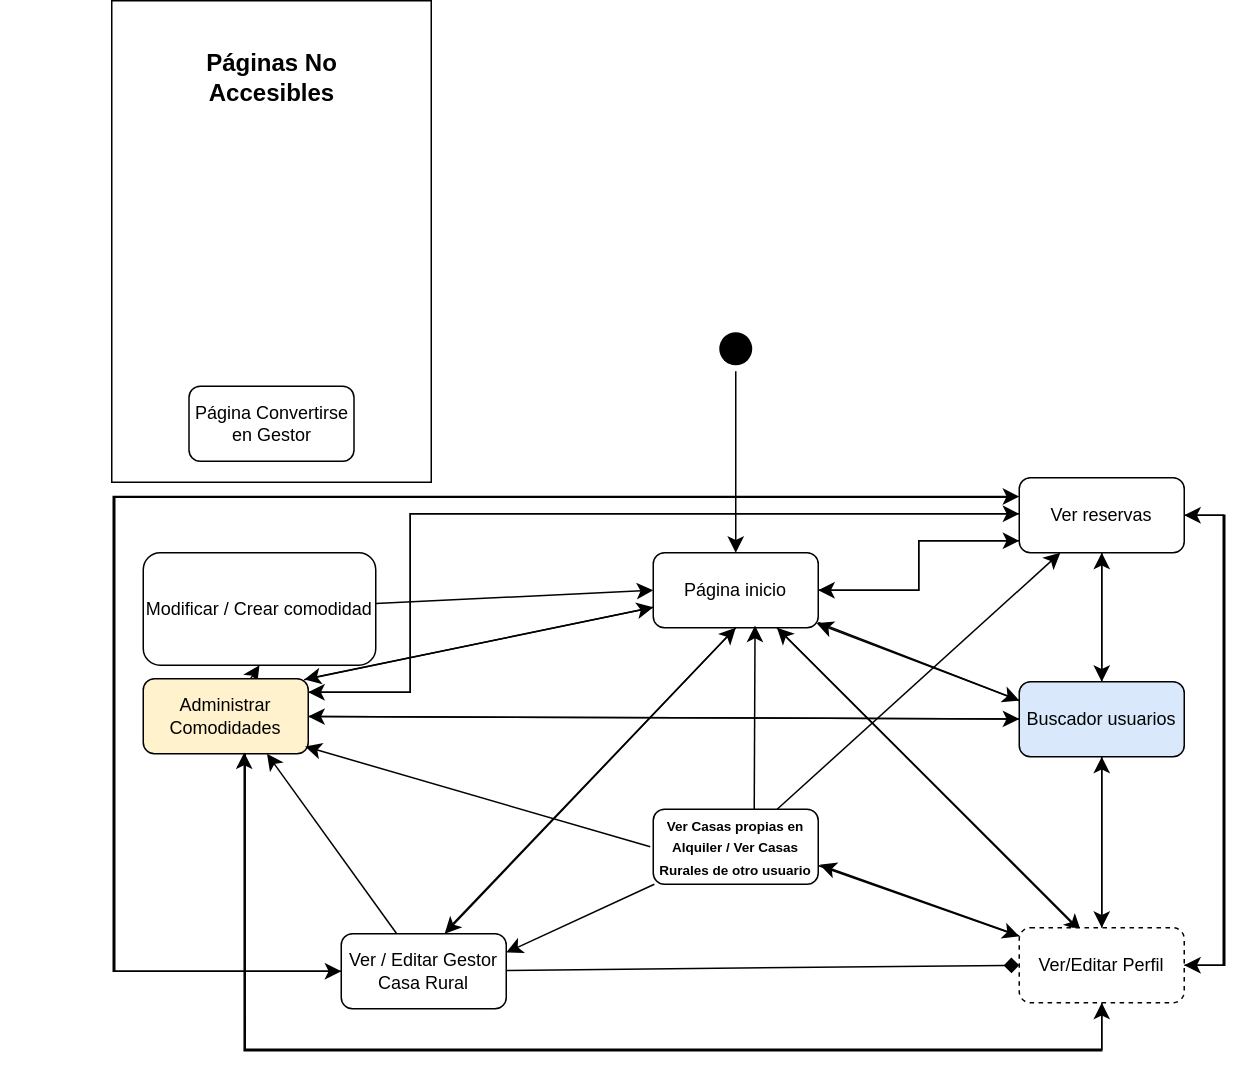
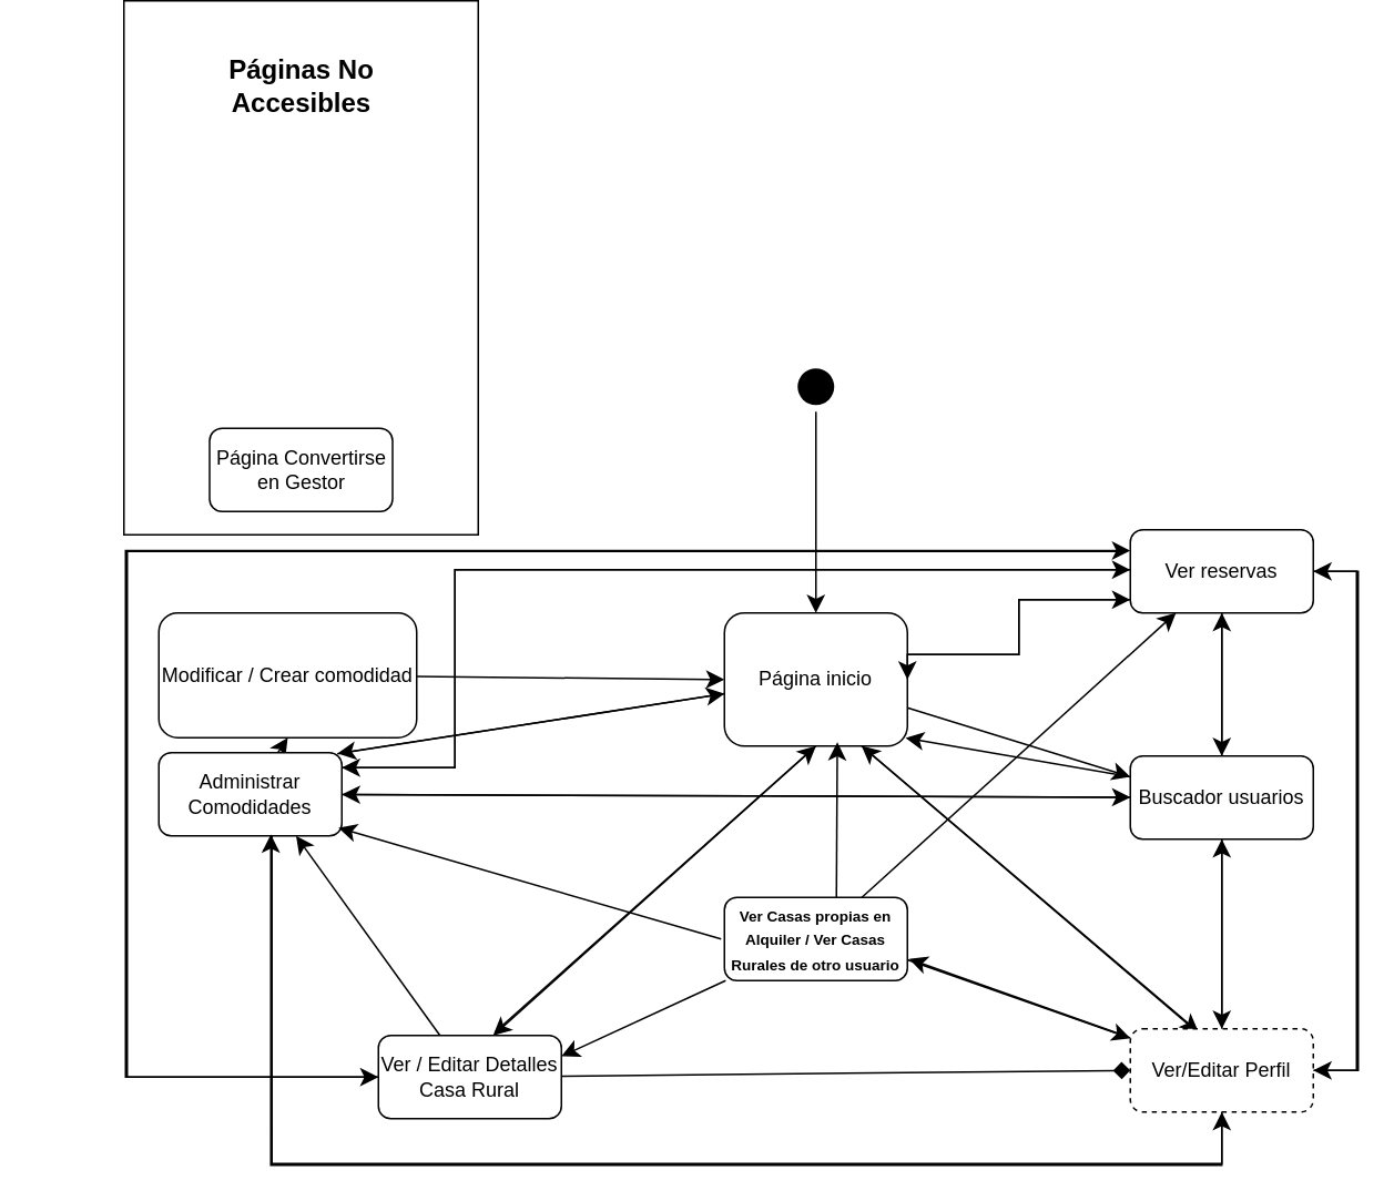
  <mxCell id="0" />
  <mxCell id="1" parent="0" />
  <mxCell id="2" style="edgeStyle=none;curved=1;rounded=0;orthogonalLoop=1;jettySize=auto;html=1;entryX=0.5;entryY=0;entryDx=0;entryDy=0;fontSize=12;startSize=8;endSize=8;" parent="1" source="3" target="9" edge="1"><mxGeometry relative="1" as="geometry" /></mxCell>
  <mxCell id="3" value="" style="ellipse;html=1;shape=startState;fillColor=#000000;strokeColor=none;" parent="1" vertex="1"><mxGeometry x="475" y="201" width="30" height="30" as="geometry" /></mxCell>
  <mxCell id="4" style="edgeStyle=none;curved=1;rounded=0;orthogonalLoop=1;jettySize=auto;html=1;entryX=0.627;entryY=0;entryDx=0;entryDy=0;fontSize=12;startSize=8;endSize=8;entryPerimeter=0;exitX=0.5;exitY=1;exitDx=0;exitDy=0;" parent="1" source="9" target="14" edge="1"><mxGeometry relative="1" as="geometry" /></mxCell>
  <mxCell id="5" style="edgeStyle=none;curved=1;rounded=0;orthogonalLoop=1;jettySize=auto;html=1;entryX=0.373;entryY=0.04;entryDx=0;entryDy=0;fontSize=12;startSize=8;endSize=8;exitX=0.75;exitY=1;exitDx=0;exitDy=0;entryPerimeter=0;" parent="1" source="9" target="19" edge="1"><mxGeometry relative="1" as="geometry" /></mxCell>
  <mxCell id="6" style="edgeStyle=none;curved=1;rounded=0;orthogonalLoop=1;jettySize=auto;html=1;entryX=0;entryY=0.25;entryDx=0;entryDy=0;fontSize=12;startSize=8;endSize=8;" parent="1" source="9" target="23" edge="1"><mxGeometry relative="1" as="geometry" /></mxCell>
  <mxCell id="7" style="edgeStyle=orthogonalEdgeStyle;rounded=0;orthogonalLoop=1;jettySize=auto;html=1;fontSize=12;startSize=8;endSize=8;exitX=1;exitY=0.5;exitDx=0;exitDy=0;entryX=0.085;entryY=1.037;entryDx=0;entryDy=0;entryPerimeter=0;" parent="1" source="9" edge="1"><mxGeometry relative="1" as="geometry"><mxPoint x="535.65" y="367.15" as="sourcePoint" /><mxPoint x="679" y="344" as="targetPoint" /><Array as="points"><mxPoint x="612" y="377" /><mxPoint x="612" y="344" /></Array></mxGeometry></mxCell>
  <mxCell id="8" style="edgeStyle=none;curved=1;rounded=0;orthogonalLoop=1;jettySize=auto;html=1;entryX=0.977;entryY=0.009;entryDx=0;entryDy=0;fontSize=12;startSize=8;endSize=8;entryPerimeter=0;" edge="1" parent="1" source="9" target="29"><mxGeometry relative="1" as="geometry" /></mxCell>
- <mxCell id="9" value="Página inicio" style="html=1;whiteSpace=wrap;rounded=1;" parent="1" vertex="1"><mxGeometry x="435" y="352" width="110" height="50" as="geometry" /></mxCell>
+ <mxCell id="9" value="Página inicio" style="html=1;whiteSpace=wrap;rounded=1;" parent="1" vertex="1"><mxGeometry x="435" y="352" width="110" height="80" as="geometry" /></mxCell>
  <mxCell id="10" style="edgeStyle=none;curved=1;rounded=0;orthogonalLoop=1;jettySize=auto;html=1;entryX=0.5;entryY=1;entryDx=0;entryDy=0;fontSize=12;startSize=8;endSize=8;" parent="1" target="9" edge="1"><mxGeometry relative="1" as="geometry"><mxPoint x="297" y="604" as="sourcePoint" /></mxGeometry></mxCell>
  <mxCell id="11" style="edgeStyle=none;curved=1;rounded=0;orthogonalLoop=1;jettySize=auto;html=1;entryX=0;entryY=0.5;entryDx=0;entryDy=0;fontSize=12;startSize=8;endSize=8;endArrow=diamond;" parent="1" source="14" target="19" edge="1"><mxGeometry relative="1" as="geometry" /></mxCell>
  <mxCell id="12" style="edgeStyle=elbowEdgeStyle;rounded=0;orthogonalLoop=1;jettySize=auto;html=1;fontSize=12;startSize=8;endSize=8;exitX=0;exitY=0.5;exitDx=0;exitDy=0;entryX=0;entryY=0.25;entryDx=0;entryDy=0;" parent="1" source="14" target="44" edge="1"><mxGeometry relative="1" as="geometry"><Array as="points"><mxPoint x="75" y="562" /></Array><mxPoint x="678" y="305" as="targetPoint" /></mxGeometry></mxCell>
  <mxCell id="13" style="edgeStyle=none;curved=1;rounded=0;orthogonalLoop=1;jettySize=auto;html=1;entryX=0.75;entryY=1;entryDx=0;entryDy=0;fontSize=12;startSize=8;endSize=8;" edge="1" parent="1" source="14" target="29"><mxGeometry relative="1" as="geometry" /></mxCell>
- <mxCell id="14" value="Ver / Editar Gestor Casa Rural" style="html=1;whiteSpace=wrap;rounded=1;" parent="1" vertex="1"><mxGeometry x="227" y="606" width="110" height="50" as="geometry" /></mxCell>
+ <mxCell id="14" value="Ver / Editar Detalles Casa Rural" style="html=1;whiteSpace=wrap;rounded=1;" parent="1" vertex="1"><mxGeometry x="227" y="606" width="110" height="50" as="geometry" /></mxCell>
  <mxCell id="15" style="edgeStyle=none;curved=1;rounded=0;orthogonalLoop=1;jettySize=auto;html=1;fontSize=12;startSize=8;endSize=8;entryX=0.75;entryY=1;entryDx=0;entryDy=0;exitX=0.362;exitY=0.033;exitDx=0;exitDy=0;exitPerimeter=0;" parent="1" source="19" target="9" edge="1"><mxGeometry relative="1" as="geometry" /></mxCell>
  <mxCell id="16" style="edgeStyle=none;curved=1;rounded=0;orthogonalLoop=1;jettySize=auto;html=1;fontSize=12;startSize=8;endSize=8;" parent="1" source="19" target="23" edge="1"><mxGeometry relative="1" as="geometry" /></mxCell>
  <mxCell id="17" style="edgeStyle=none;curved=1;rounded=0;orthogonalLoop=1;jettySize=auto;html=1;fontSize=12;startSize=8;endSize=8;" parent="1" source="19" edge="1"><mxGeometry relative="1" as="geometry"><mxPoint x="546" y="560" as="targetPoint" /></mxGeometry></mxCell>
  <mxCell id="18" style="edgeStyle=elbowEdgeStyle;rounded=0;orthogonalLoop=1;jettySize=auto;html=1;entryX=1;entryY=0.5;entryDx=0;entryDy=0;fontSize=12;startSize=8;endSize=8;" parent="1" source="19" target="44" edge="1"><mxGeometry relative="1" as="geometry"><Array as="points"><mxPoint x="815" y="478" /></Array></mxGeometry></mxCell>
  <mxCell id="19" value="Ver/Editar Perfil" style="html=1;whiteSpace=wrap;rounded=1;dashed=1;" parent="1" vertex="1"><mxGeometry x="679" y="602" width="110" height="50" as="geometry" /></mxCell>
  <mxCell id="20" style="edgeStyle=none;curved=1;rounded=0;orthogonalLoop=1;jettySize=auto;html=1;fontSize=12;startSize=8;endSize=8;entryX=0.99;entryY=0.94;entryDx=0;entryDy=0;entryPerimeter=0;exitX=0;exitY=0.25;exitDx=0;exitDy=0;" parent="1" edge="1" target="9" source="23"><mxGeometry relative="1" as="geometry"><mxPoint x="812" y="458.538" as="sourcePoint" /><mxPoint x="546" y="390" as="targetPoint" /></mxGeometry></mxCell>
  <mxCell id="21" style="edgeStyle=none;curved=1;rounded=0;orthogonalLoop=1;jettySize=auto;html=1;fontSize=12;startSize=8;endSize=8;" parent="1" source="23" target="19" edge="1"><mxGeometry relative="1" as="geometry" /></mxCell>
  <mxCell id="22" style="edgeStyle=none;curved=1;rounded=0;orthogonalLoop=1;jettySize=auto;html=1;fontSize=12;startSize=8;endSize=8;" parent="1" source="23" target="29" edge="1"><mxGeometry relative="1" as="geometry" /></mxCell>
- <mxCell id="23" value="Buscador usuarios" style="html=1;whiteSpace=wrap;rounded=1;fillColor=#dae8fc;" parent="1" vertex="1"><mxGeometry x="679" y="438" width="110" height="50" as="geometry" /></mxCell>
+ <mxCell id="23" value="Buscador usuarios" style="html=1;whiteSpace=wrap;rounded=1;" parent="1" vertex="1"><mxGeometry x="679" y="438" width="110" height="50" as="geometry" /></mxCell>
  <mxCell id="24" style="edgeStyle=none;curved=1;rounded=0;orthogonalLoop=1;jettySize=auto;html=1;fontSize=12;startSize=8;endSize=8;" parent="1" source="29" target="23" edge="1"><mxGeometry relative="1" as="geometry" /></mxCell>
  <mxCell id="25" style="edgeStyle=orthogonalEdgeStyle;rounded=0;orthogonalLoop=1;jettySize=auto;html=1;fontSize=12;startSize=8;endSize=8;exitX=0.618;exitY=1.003;exitDx=0;exitDy=0;exitPerimeter=0;entryX=0.5;entryY=1;entryDx=0;entryDy=0;" parent="1" source="29" target="19" edge="1"><mxGeometry relative="1" as="geometry"><mxPoint x="243" y="741" as="sourcePoint" /><mxPoint x="717" y="867.34" as="targetPoint" /><Array as="points"><mxPoint x="163" y="683" /><mxPoint x="734" y="683" /></Array></mxGeometry></mxCell>
  <mxCell id="26" style="edgeStyle=none;curved=1;rounded=0;orthogonalLoop=1;jettySize=auto;html=1;entryX=0.5;entryY=1;entryDx=0;entryDy=0;fontSize=12;startSize=8;endSize=8;" parent="1" source="29" target="38" edge="1"><mxGeometry relative="1" as="geometry" /></mxCell>
  <mxCell id="27" style="edgeStyle=elbowEdgeStyle;rounded=0;orthogonalLoop=1;jettySize=auto;html=1;fontSize=12;startSize=8;endSize=8;exitX=1;exitY=0;exitDx=0;exitDy=0;" parent="1" edge="1"><mxGeometry relative="1" as="geometry"><mxPoint x="205" y="445" as="sourcePoint" /><mxPoint x="679" y="326" as="targetPoint" /><Array as="points"><mxPoint x="273" y="396" /></Array></mxGeometry></mxCell>
  <mxCell id="28" style="edgeStyle=none;curved=1;rounded=0;orthogonalLoop=1;jettySize=auto;html=1;fontSize=12;startSize=8;endSize=8;exitX=0.975;exitY=0.014;exitDx=0;exitDy=0;exitPerimeter=0;" edge="1" parent="1" source="29" target="9"><mxGeometry relative="1" as="geometry" /></mxCell>
- <mxCell id="29" value="Administrar Comodidades" style="html=1;whiteSpace=wrap;rounded=1;fillColor=#fff2cc;" parent="1" vertex="1"><mxGeometry x="95" y="436" width="110" height="50" as="geometry" /></mxCell>
+ <mxCell id="29" value="Administrar Comodidades" style="html=1;whiteSpace=wrap;rounded=1;" parent="1" vertex="1"><mxGeometry x="95" y="436" width="110" height="50" as="geometry" /></mxCell>
  <mxCell id="30" style="edgeStyle=orthogonalEdgeStyle;rounded=0;orthogonalLoop=1;jettySize=auto;html=1;fontSize=12;startSize=8;endSize=8;entryX=0.612;entryY=0.983;entryDx=0;entryDy=0;exitX=0.5;exitY=1;exitDx=0;exitDy=0;entryPerimeter=0;" parent="1" source="19" target="29" edge="1"><mxGeometry relative="1" as="geometry"><mxPoint x="754" y="678.34" as="sourcePoint" /><mxPoint x="280" y="552" as="targetPoint" /><Array as="points"><mxPoint x="734" y="684" /><mxPoint x="162" y="684" /></Array></mxGeometry></mxCell>
  <mxCell id="31" style="edgeStyle=none;curved=1;rounded=0;orthogonalLoop=1;jettySize=auto;html=1;fontSize=12;startSize=8;endSize=8;exitX=1;exitY=0.75;exitDx=0;exitDy=0;" parent="1" source="35" target="19" edge="1"><mxGeometry relative="1" as="geometry" /></mxCell>
  <mxCell id="32" style="edgeStyle=none;curved=1;rounded=0;orthogonalLoop=1;jettySize=auto;html=1;entryX=1;entryY=0.25;entryDx=0;entryDy=0;fontSize=12;startSize=8;endSize=8;" parent="1" source="35" target="14" edge="1"><mxGeometry relative="1" as="geometry" /></mxCell>
  <mxCell id="33" style="edgeStyle=none;curved=1;rounded=0;orthogonalLoop=1;jettySize=auto;html=1;fontSize=12;startSize=8;endSize=8;" parent="1" source="35" target="44" edge="1"><mxGeometry relative="1" as="geometry" /></mxCell>
  <mxCell id="34" style="edgeStyle=none;curved=1;rounded=0;orthogonalLoop=1;jettySize=auto;html=1;fontSize=12;startSize=8;endSize=8;entryX=0.981;entryY=0.903;entryDx=0;entryDy=0;entryPerimeter=0;" parent="1" target="29" edge="1"><mxGeometry relative="1" as="geometry"><mxPoint x="433" y="548" as="sourcePoint" /><mxPoint x="231" y="477" as="targetPoint" /></mxGeometry></mxCell>
  <mxCell id="35" value="&lt;font style=&quot;font-size: 9px;&quot;&gt;&lt;b&gt;Ver Casas propias en Alquiler / Ver Casas Rurales de otro usuario&lt;/b&gt;&lt;/font&gt;" style="html=1;whiteSpace=wrap;rounded=1;" parent="1" vertex="1"><mxGeometry x="435" y="523" width="110" height="50" as="geometry" /></mxCell>
  <mxCell id="36" style="edgeStyle=none;curved=1;rounded=0;orthogonalLoop=1;jettySize=auto;html=1;entryX=0.617;entryY=0.971;entryDx=0;entryDy=0;entryPerimeter=0;fontSize=12;startSize=8;endSize=8;exitX=0.612;exitY=0.009;exitDx=0;exitDy=0;exitPerimeter=0;" parent="1" source="35" target="9" edge="1"><mxGeometry relative="1" as="geometry" /></mxCell>
  <mxCell id="37" style="edgeStyle=none;curved=1;rounded=0;orthogonalLoop=1;jettySize=auto;html=1;entryX=0;entryY=0.5;entryDx=0;entryDy=0;fontSize=12;startSize=8;endSize=8;" parent="1" source="38" target="9" edge="1"><mxGeometry relative="1" as="geometry" /></mxCell>
  <mxCell id="38" value="Modificar / Crear comodidad" style="html=1;whiteSpace=wrap;rounded=1;" parent="1" vertex="1"><mxGeometry x="95" y="352" width="155" height="75" as="geometry" /></mxCell>
  <mxCell id="39" style="edgeStyle=orthogonalEdgeStyle;rounded=0;orthogonalLoop=1;jettySize=auto;html=1;entryX=1;entryY=0.5;entryDx=0;entryDy=0;fontSize=12;startSize=8;endSize=8;" parent="1" source="44" target="9" edge="1"><mxGeometry relative="1" as="geometry"><Array as="points"><mxPoint x="612" y="344" /><mxPoint x="612" y="377" /></Array></mxGeometry></mxCell>
  <mxCell id="40" style="edgeStyle=none;curved=1;rounded=0;orthogonalLoop=1;jettySize=auto;html=1;entryX=0.5;entryY=0;entryDx=0;entryDy=0;fontSize=12;startSize=8;endSize=8;" parent="1" source="44" target="23" edge="1"><mxGeometry relative="1" as="geometry" /></mxCell>
  <mxCell id="41" style="edgeStyle=elbowEdgeStyle;rounded=0;orthogonalLoop=1;jettySize=auto;html=1;entryX=1;entryY=0.5;entryDx=0;entryDy=0;fontSize=12;startSize=8;endSize=8;" parent="1" source="44" target="19" edge="1"><mxGeometry relative="1" as="geometry"><Array as="points"><mxPoint x="816" y="475" /></Array></mxGeometry></mxCell>
  <mxCell id="42" style="edgeStyle=elbowEdgeStyle;rounded=0;orthogonalLoop=1;jettySize=auto;html=1;entryX=0;entryY=0.5;entryDx=0;entryDy=0;fontSize=12;startSize=8;endSize=8;" parent="1" target="14" edge="1"><mxGeometry relative="1" as="geometry"><Array as="points"><mxPoint x="76" y="542" /></Array><mxPoint x="677" y="315" as="sourcePoint" /></mxGeometry></mxCell>
  <mxCell id="43" style="edgeStyle=orthogonalEdgeStyle;rounded=0;orthogonalLoop=1;jettySize=auto;html=1;entryX=1;entryY=0;entryDx=0;entryDy=0;fontSize=12;startSize=8;endSize=8;" parent="1" edge="1"><mxGeometry relative="1" as="geometry"><Array as="points"><mxPoint x="273" y="326" /><mxPoint x="273" y="445" /></Array><mxPoint x="679" y="326" as="sourcePoint" /><mxPoint x="205" y="445" as="targetPoint" /></mxGeometry></mxCell>
  <mxCell id="44" value="Ver reservas" style="html=1;whiteSpace=wrap;rounded=1;" parent="1" vertex="1"><mxGeometry x="679" y="302" width="110" height="50" as="geometry" /></mxCell>
  <mxCell id="45" style="edgeStyle=none;curved=1;rounded=0;orthogonalLoop=1;jettySize=auto;html=1;entryX=0.5;entryY=1;entryDx=0;entryDy=0;fontSize=12;startSize=8;endSize=8;exitX=0.5;exitY=0;exitDx=0;exitDy=0;" parent="1" source="23" target="44" edge="1"><mxGeometry relative="1" as="geometry"><mxPoint x="817" y="448" as="sourcePoint" /></mxGeometry></mxCell>
  <mxCell id="46" value="&lt;div&gt;&lt;br/&gt;&lt;/div&gt;" style="rounded=0;whiteSpace=wrap;html=1;rotation=90;" parent="1" vertex="1"><mxGeometry x="20" y="38" width="321" height="213" as="geometry" /></mxCell>
  <mxCell id="47" value="&lt;b&gt;Páginas No Accesibles&lt;/b&gt;" style="text;html=1;align=center;verticalAlign=middle;whiteSpace=wrap;rounded=0;fontSize=16;" parent="1" vertex="1"><mxGeometry x="119.5" y="20" width="122" height="30" as="geometry" /></mxCell>
  <mxCell id="48" value="Página Convertirse en Gestor" style="html=1;whiteSpace=wrap;rounded=1;" vertex="1" parent="1"><mxGeometry x="125.5" y="241" width="110" height="50" as="geometry" /></mxCell>
